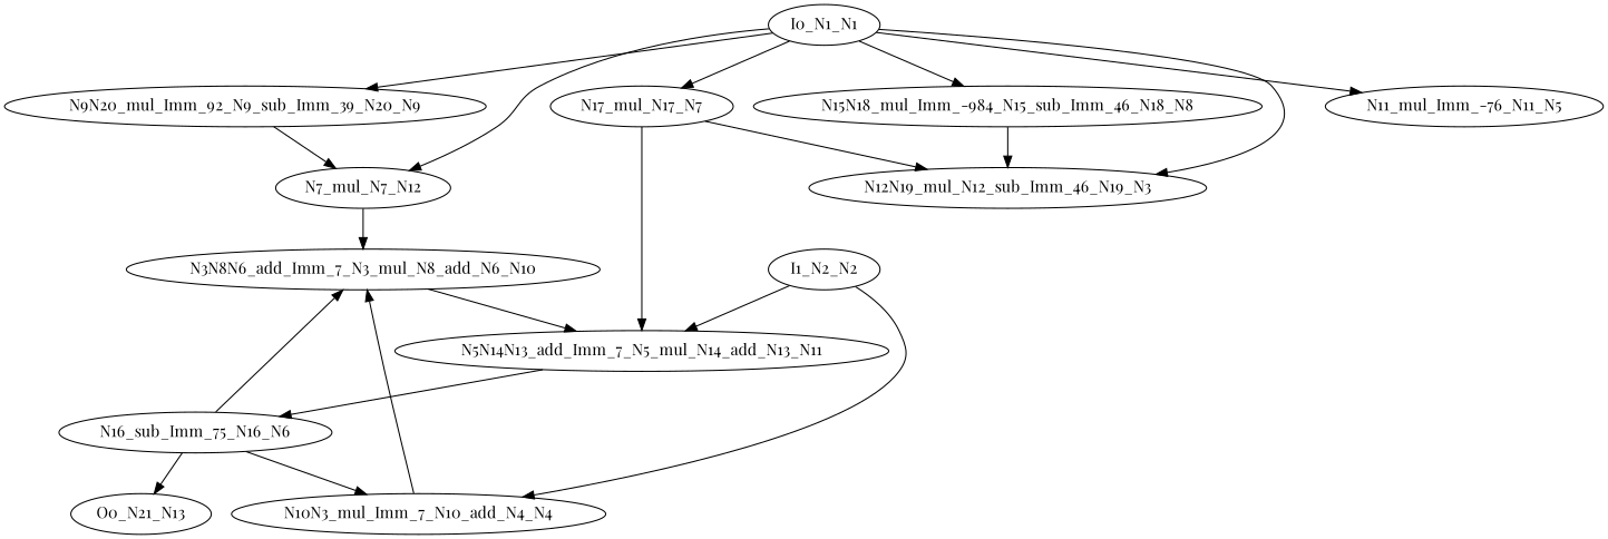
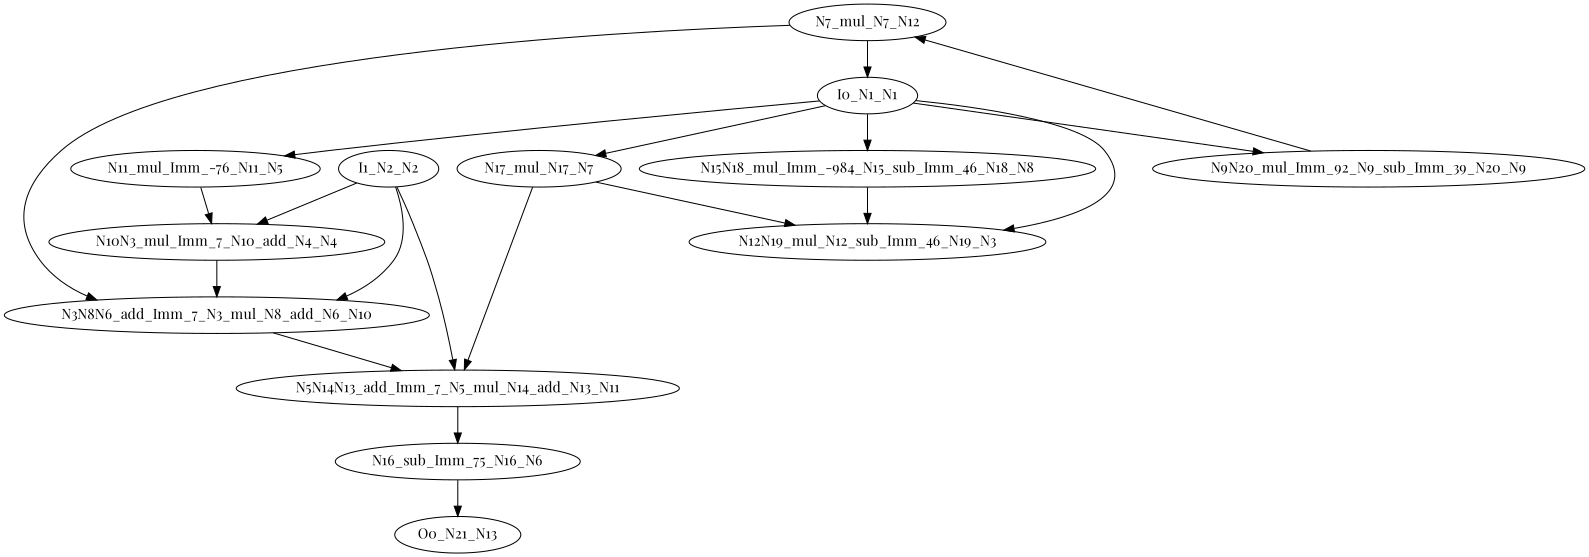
  digraph {
    fontname="Playfair Display"
    node [color=black fontname="Playfair Display" ntype=operation]
    edge [fontname="Playfair Display"]
    n1 [label=N7_mul_N7_N12]
    n2 [label=N3N8N6_add_Imm_7_N3_mul_N8_add_N6_N10]
    n3 [label=N5N14N13_add_Imm_7_N5_mul_N14_add_N13_N11]
    n4 [label=O0_N21_N13 ntype=outvar]
    n5 [label=N16_sub_Imm_75_N16_N6]
    n6 [label="N15N18_mul_Imm_-984_N15_sub_Imm_46_N18_N8"]
    n7 [label=N12N19_mul_N12_sub_Imm_46_N19_N3]
    n8 [label=N9N20_mul_Imm_92_N9_sub_Imm_39_N20_N9]
    n9 [label=I0_N1_N1 ntype=invar]
    n10 [label="N11_mul_Imm_-76_N11_N5"]
    n11 [label=N17_mul_N17_N7]
    n12 [label=N10N3_mul_Imm_7_N10_add_N4_N4]
    n13 [label=I1_N2_N2 ntype=invar]
    n1 -> n2
    n2 -> n3
    n3 -> n5
    n5 -> n4
    n6 -> n7
    n8 -> n1
-   n9 -> n1
+   n1 -> n9
    n9 -> n6
    n9 -> n7
    n9 -> n8
    n9 -> n10
    n9 -> n11
-   n5 -> n12
+   n10 -> n12
    n11 -> n3
    n11 -> n7
    n12 -> n2
-   n5 -> n2
+   n13 -> n2
    n13 -> n3
    n13 -> n12
  }
